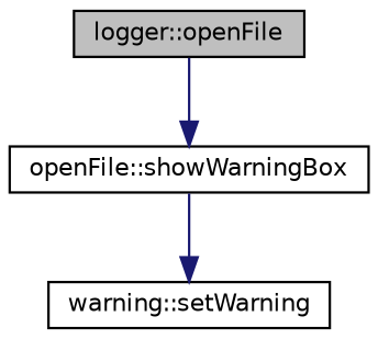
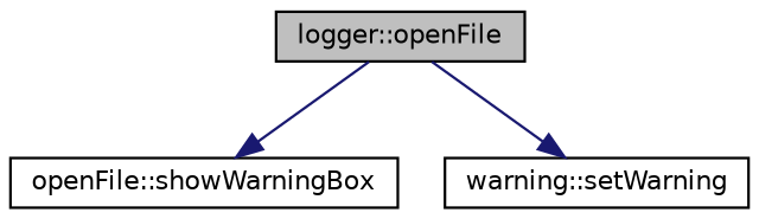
  digraph {
    rankdir=TB
    node [color=black fillcolor=white fontname=Helvetica fontsize=10 shape=record style=filled]
    edge [color=midnightblue fontname=Helvetica fontsize=10 labelfontname=Helvetica labelfontsize=10 style=solid]
    n1 [fillcolor=grey75 fontcolor=black height=0.2 label="logger::openFile" width=0.4]
    n2 [height=0.2 label="openFile::showWarningBox" width=0.4]
    n3 [height=0.2 label="warning::setWarning" width=0.4]
    n1 -> n2
-   n2 -> n3
+   n1 -> n3
  }
